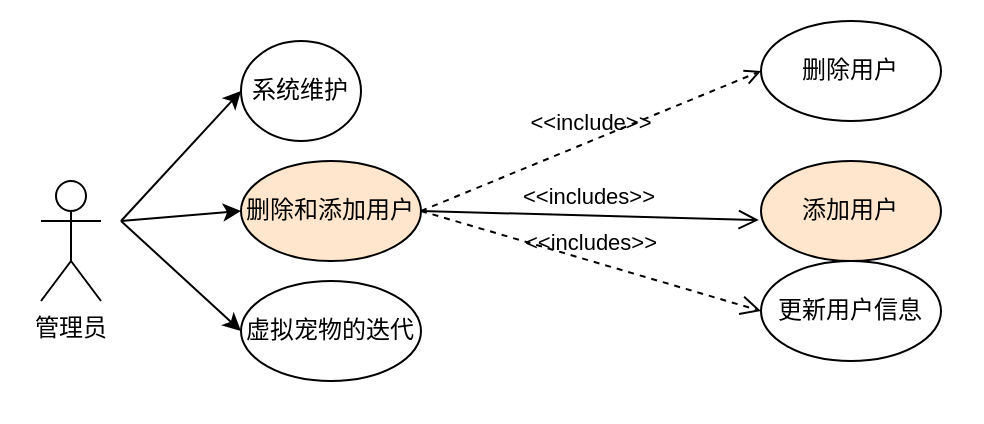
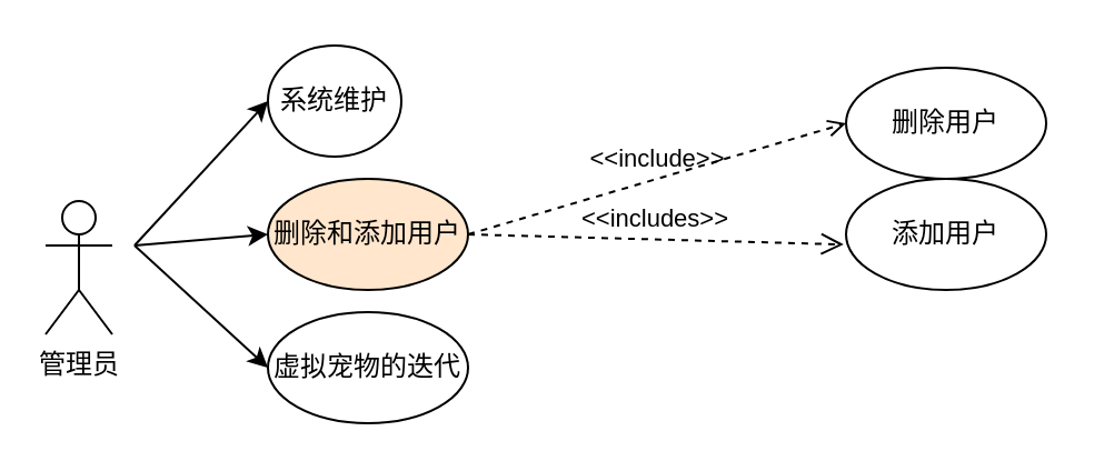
  <mxCell id="0" />
  <mxCell id="1" parent="0" />
  <mxCell id="2" value="管理员" style="shape=umlActor;verticalLabelPosition=bottom;verticalAlign=top;html=1;outlineConnect=0;rounded=0;" vertex="1" parent="1"><mxGeometry x="20" y="90" width="30" height="60" as="geometry" /></mxCell>
  <mxCell id="3" value="系统维护" style="ellipse;whiteSpace=wrap;html=1;rounded=0;" vertex="1" parent="1"><mxGeometry x="120" y="20" width="60" height="50" as="geometry" /></mxCell>
  <mxCell id="4" value="虚拟宠物的迭代" style="ellipse;whiteSpace=wrap;html=1;rounded=0;" vertex="1" parent="1"><mxGeometry x="120" y="140" width="90" height="50" as="geometry" /></mxCell>
  <mxCell id="5" value="删除和添加用户" style="ellipse;whiteSpace=wrap;html=1;rounded=0;fillColor=#ffe6cc;" vertex="1" parent="1"><mxGeometry x="120" y="80" width="90" height="50" as="geometry" /></mxCell>
  <mxCell id="6" value="" style="endArrow=classic;html=1;rounded=0;entryX=0;entryY=0.5;entryDx=0;entryDy=0;" edge="1" parent="1" target="5"><mxGeometry width="50" height="50" relative="1" as="geometry"><mxPoint x="60" y="110" as="sourcePoint" /><mxPoint x="110" y="60" as="targetPoint" /></mxGeometry></mxCell>
  <mxCell id="7" value="" style="endArrow=classic;html=1;rounded=0;entryX=0;entryY=0.5;entryDx=0;entryDy=0;" edge="1" parent="1" target="4"><mxGeometry width="50" height="50" relative="1" as="geometry"><mxPoint x="60" y="110" as="sourcePoint" /><mxPoint x="110" y="60" as="targetPoint" /></mxGeometry></mxCell>
- <mxCell id="8" value="删除用户" style="ellipse;whiteSpace=wrap;html=1;rounded=0;" vertex="1" parent="1"><mxGeometry x="380" y="10" width="90" height="50" as="geometry" /></mxCell>
- <mxCell id="9" value="添加用户" style="ellipse;whiteSpace=wrap;html=1;rounded=0;fillColor=#ffe6cc;" vertex="1" parent="1"><mxGeometry x="380" y="80" width="90" height="50" as="geometry" /></mxCell>
- <mxCell id="10" value="更新用户信息" style="ellipse;whiteSpace=wrap;html=1;rounded=0;" vertex="1" parent="1"><mxGeometry x="380" y="130" width="90" height="50" as="geometry" /></mxCell>
+ <mxCell id="8" value="删除用户" style="ellipse;whiteSpace=wrap;html=1;rounded=0;" vertex="1" parent="1"><mxGeometry x="380" y="30" width="90" height="50" as="geometry" /></mxCell>
+ <mxCell id="9" value="添加用户" style="ellipse;whiteSpace=wrap;html=1;rounded=0;" vertex="1" parent="1"><mxGeometry x="380" y="80" width="90" height="50" as="geometry" /></mxCell>
  <mxCell id="11" value="" style="endArrow=classic;html=1;rounded=0;entryX=0;entryY=0.5;entryDx=0;entryDy=0;" edge="1" parent="1" target="3"><mxGeometry width="50" height="50" relative="1" as="geometry"><mxPoint x="60" y="110" as="sourcePoint" /><mxPoint x="120" y="40" as="targetPoint" /></mxGeometry></mxCell>
  <mxCell id="12" value="&amp;lt;&amp;lt;include&amp;gt;&amp;gt;" style="html=1;verticalAlign=bottom;labelBackgroundColor=none;endArrow=open;endFill=0;dashed=1;rounded=0;entryX=0;entryY=0.5;entryDx=0;entryDy=0;exitX=1;exitY=0.5;exitDx=0;exitDy=0;" edge="1" parent="1" source="5" target="8"><mxGeometry width="160" relative="1" as="geometry"><mxPoint x="240" y="220" as="sourcePoint" /><mxPoint x="400" y="220" as="targetPoint" /></mxGeometry></mxCell>
- <mxCell id="13" value="&amp;lt;&amp;lt;includes&amp;gt;&amp;gt;" style="endArrow=open;startArrow=none;endFill=0;startFill=0;endSize=8;html=1;verticalAlign=bottom;dashed=0;labelBackgroundColor=none;rounded=0;entryX=-0.012;entryY=0.591;entryDx=0;entryDy=0;exitX=1;exitY=0.5;exitDx=0;exitDy=0;entryPerimeter=0;" edge="1" parent="1" source="5" target="9"><mxGeometry width="160" relative="1" as="geometry"><mxPoint x="260" y="155" as="sourcePoint" /><mxPoint x="430" y="205" as="targetPoint" /></mxGeometry></mxCell>
- <mxCell id="14" value="&amp;lt;&amp;lt;includes&amp;gt;&amp;gt;" style="endArrow=open;startArrow=none;endFill=0;startFill=0;endSize=8;html=1;verticalAlign=bottom;dashed=1;labelBackgroundColor=none;rounded=0;entryX=0;entryY=0.5;entryDx=0;entryDy=0;exitX=1;exitY=0.5;exitDx=0;exitDy=0;" edge="1" parent="1" source="5" target="10"><mxGeometry width="160" relative="1" as="geometry"><mxPoint x="270" y="165" as="sourcePoint" /><mxPoint x="440" y="215" as="targetPoint" /></mxGeometry></mxCell>
+ <mxCell id="13" value="&amp;lt;&amp;lt;includes&amp;gt;&amp;gt;" style="endArrow=open;startArrow=none;endFill=0;startFill=0;endSize=8;html=1;verticalAlign=bottom;dashed=1;labelBackgroundColor=none;rounded=0;entryX=-0.012;entryY=0.591;entryDx=0;entryDy=0;exitX=1;exitY=0.5;exitDx=0;exitDy=0;entryPerimeter=0;" edge="1" parent="1" source="5" target="9"><mxGeometry width="160" relative="1" as="geometry"><mxPoint x="260" y="155" as="sourcePoint" /><mxPoint x="430" y="205" as="targetPoint" /></mxGeometry></mxCell>
